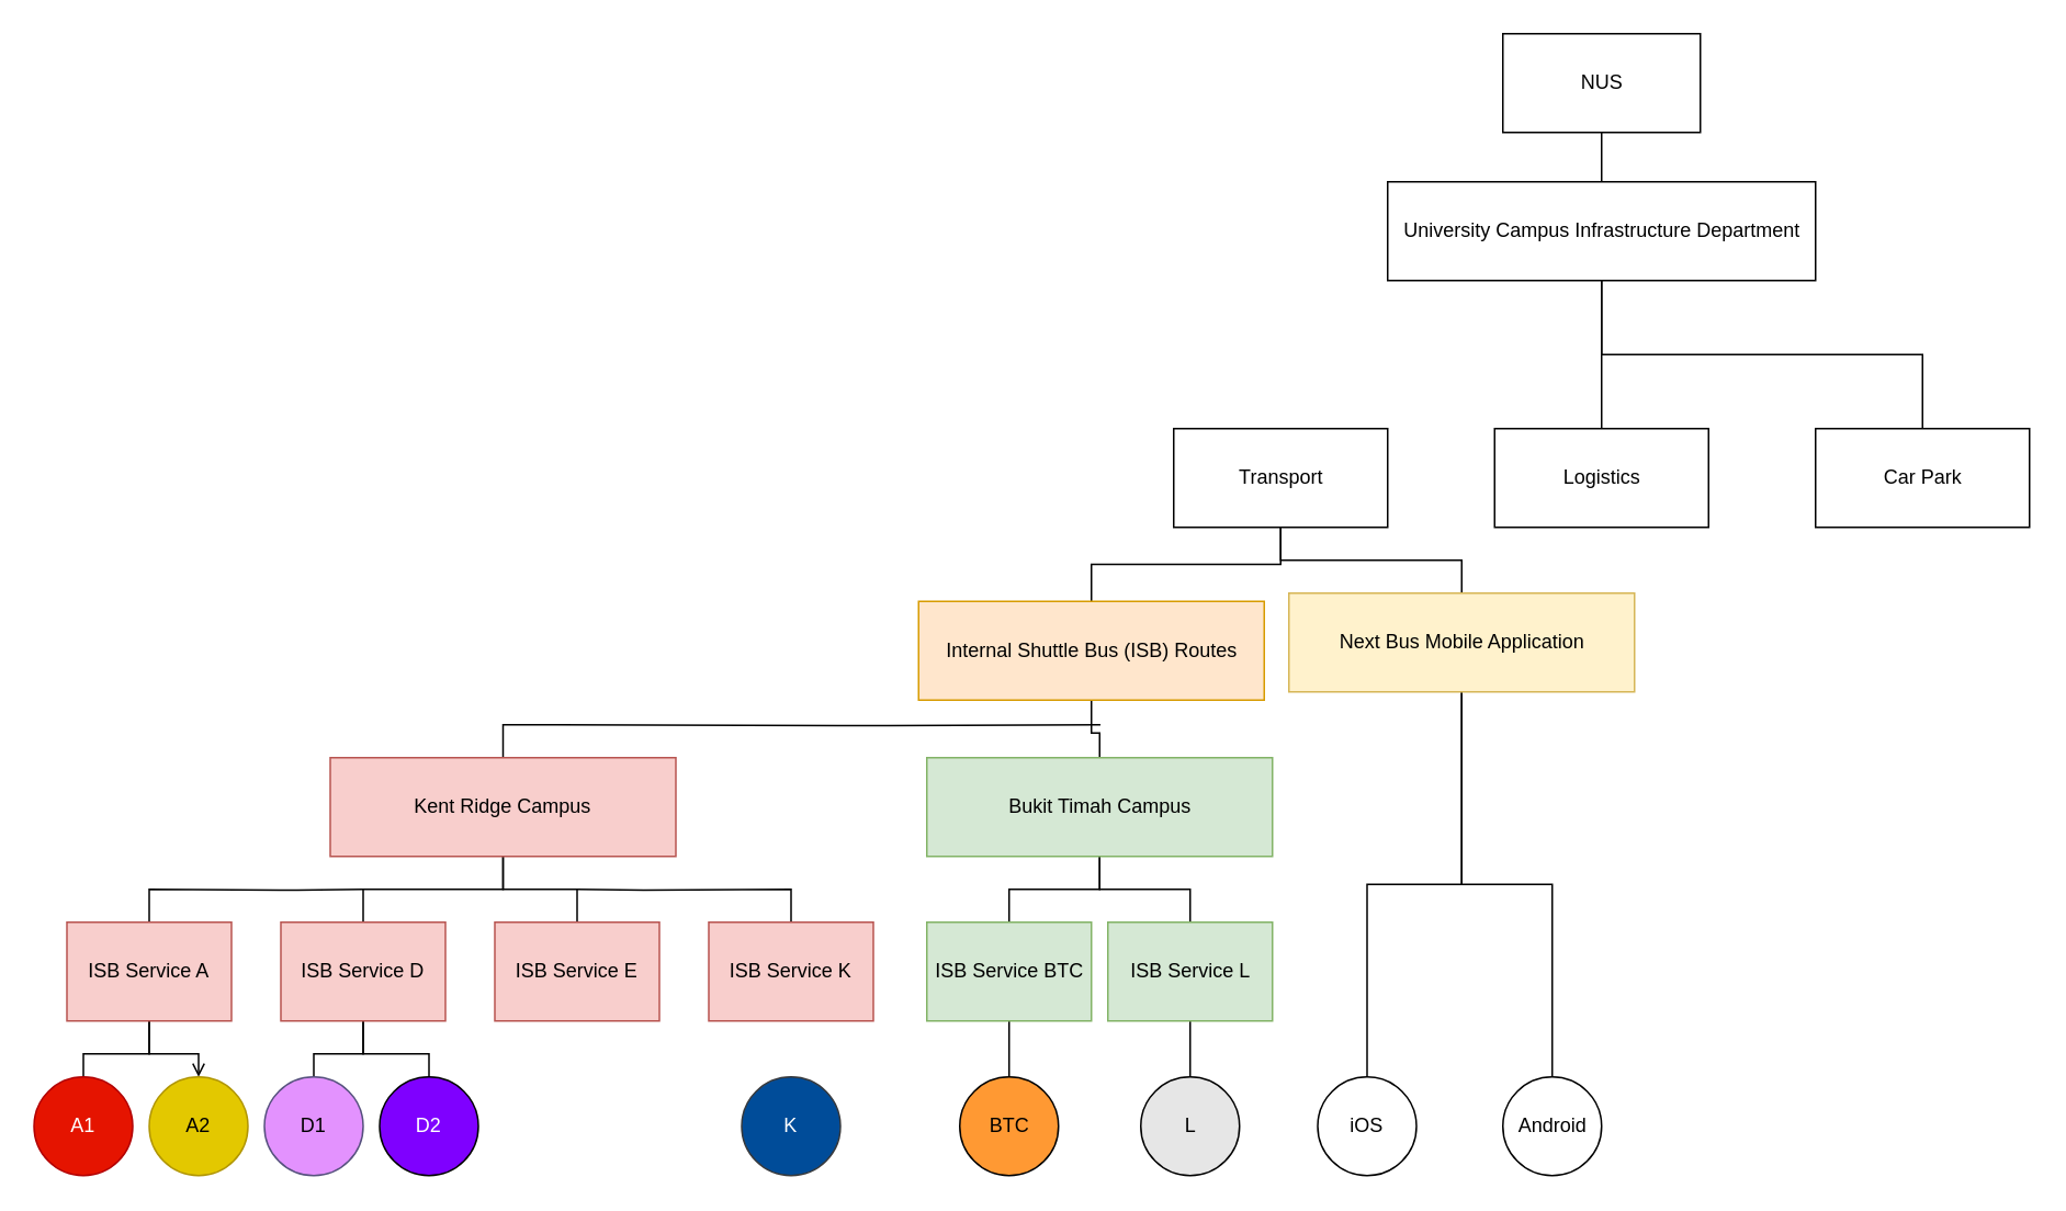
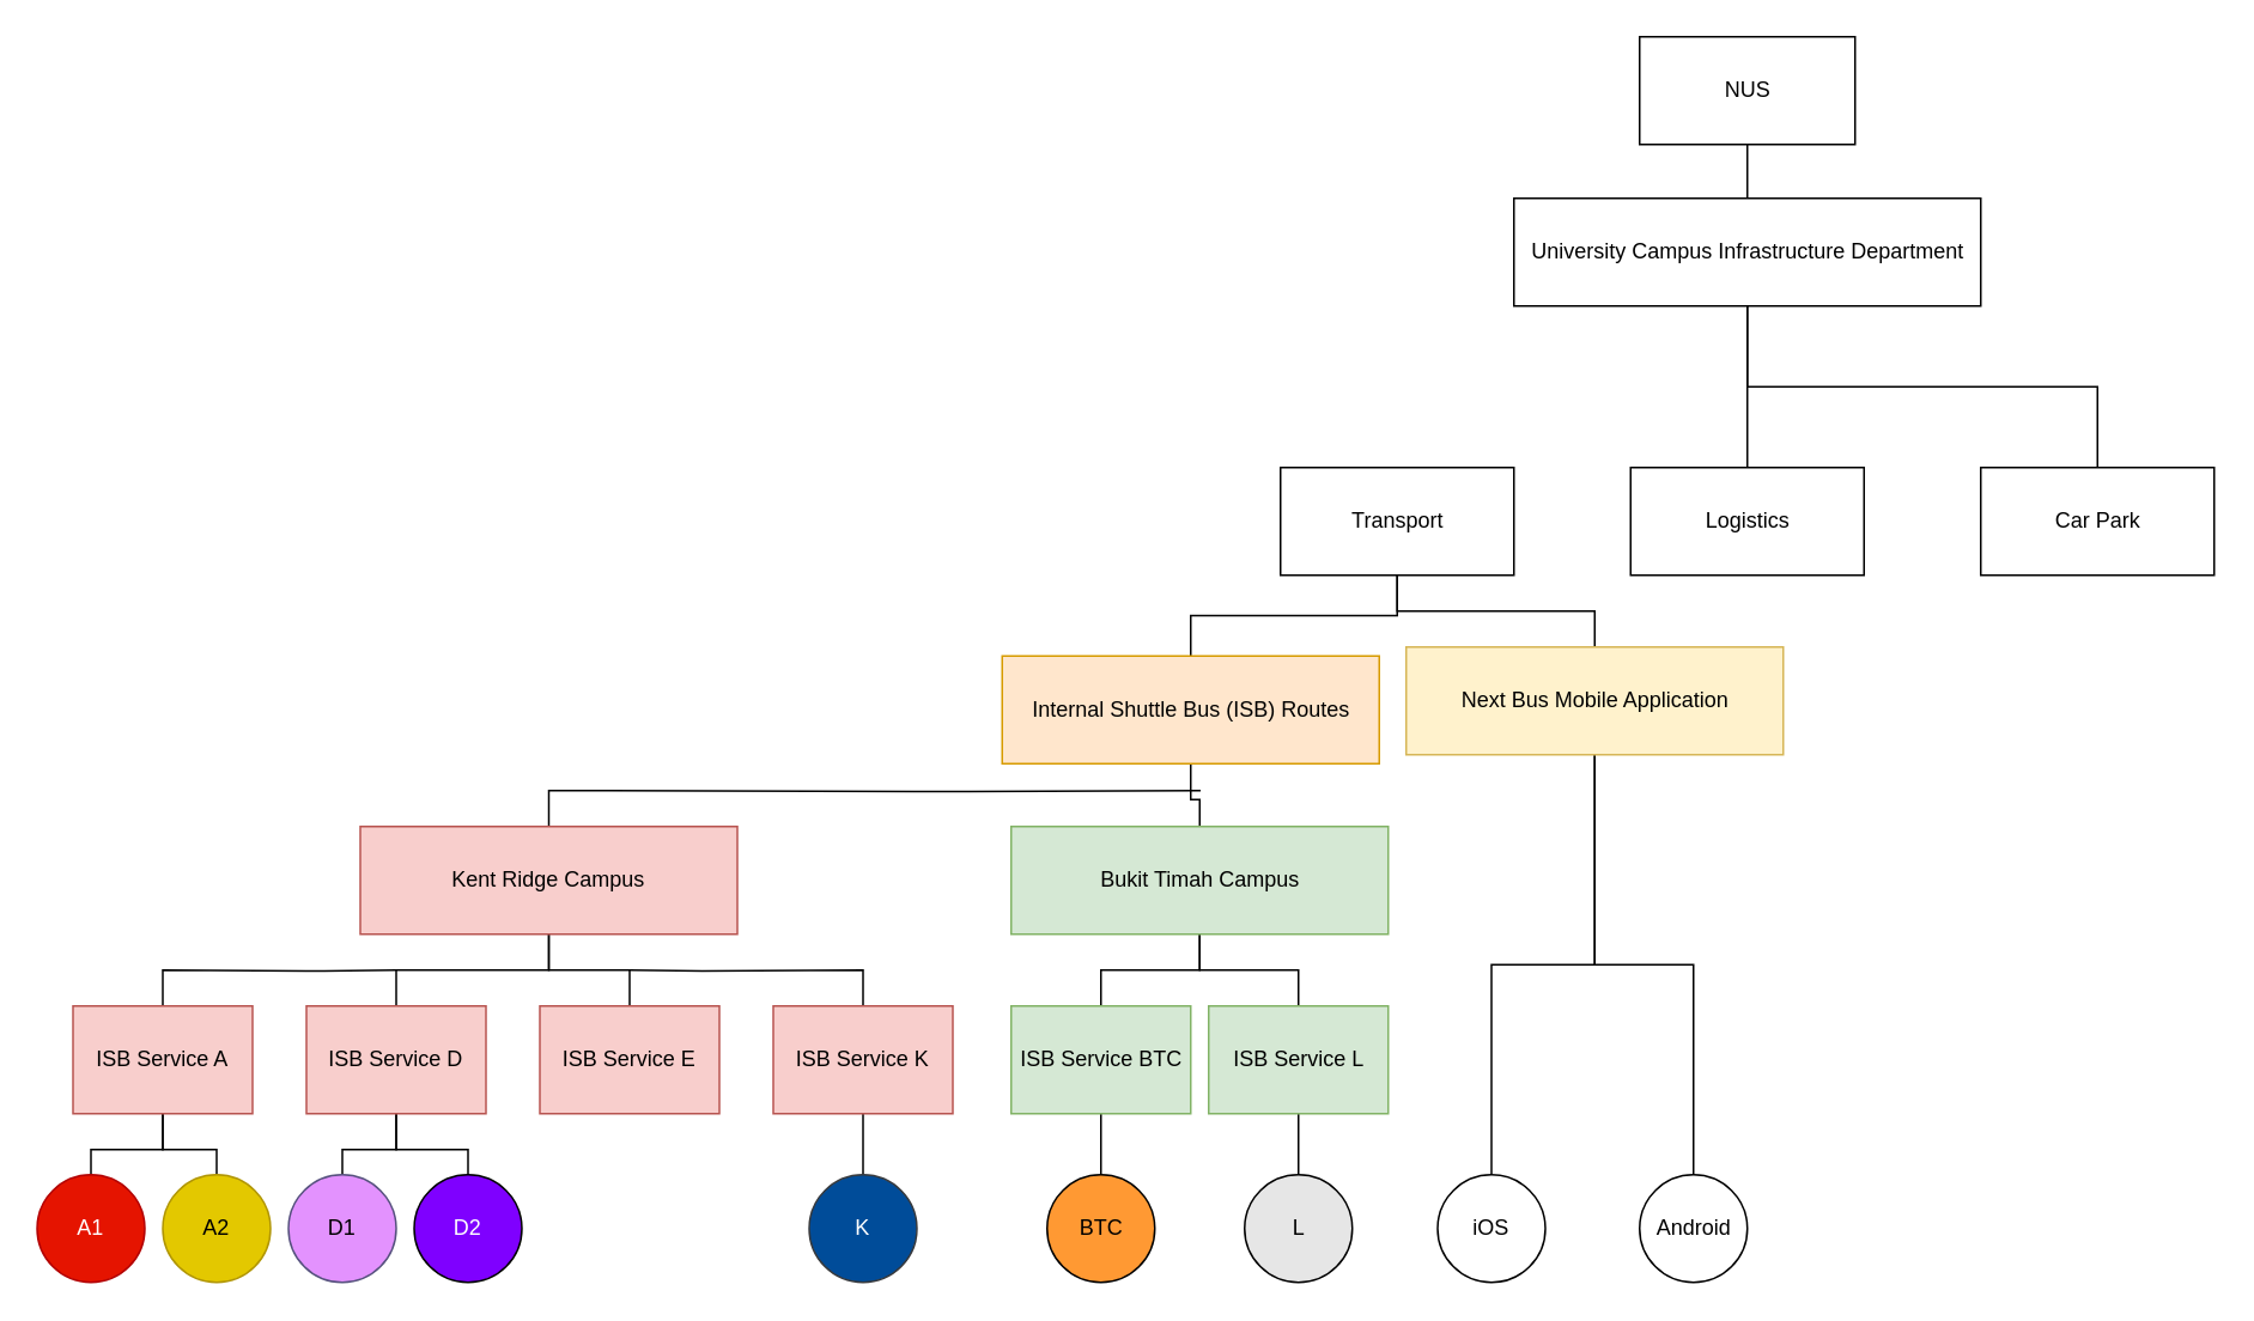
  <mxCell id="0" />
  <mxCell id="1" parent="0" />
  <mxCell id="2" value="" style="edgeStyle=orthogonalEdgeStyle;rounded=0;orthogonalLoop=1;jettySize=auto;html=1;endArrow=none;endFill=0;" edge="1" parent="1" source="3" target="6"><mxGeometry relative="1" as="geometry" /></mxCell>
  <mxCell id="3" value="NUS" style="rounded=0;whiteSpace=wrap;html=1;" vertex="1" parent="1"><mxGeometry x="912.5" y="20" width="120" height="60" as="geometry" /></mxCell>
  <mxCell id="4" style="edgeStyle=orthogonalEdgeStyle;rounded=0;orthogonalLoop=1;jettySize=auto;html=1;endArrow=none;endFill=0;" edge="1" parent="1" source="6" target="10"><mxGeometry relative="1" as="geometry" /></mxCell>
  <mxCell id="5" style="edgeStyle=orthogonalEdgeStyle;rounded=0;orthogonalLoop=1;jettySize=auto;html=1;entryX=0.5;entryY=0;entryDx=0;entryDy=0;endArrow=none;endFill=0;" edge="1" parent="1" source="6" target="11"><mxGeometry relative="1" as="geometry" /></mxCell>
  <mxCell id="6" value="University Campus Infrastructure Department" style="rounded=0;whiteSpace=wrap;html=1;" vertex="1" parent="1"><mxGeometry x="842.5" y="110" width="260" height="60" as="geometry" /></mxCell>
  <mxCell id="7" style="edgeStyle=orthogonalEdgeStyle;rounded=0;orthogonalLoop=1;jettySize=auto;html=1;entryX=0.5;entryY=0;entryDx=0;entryDy=0;endArrow=none;endFill=0;" edge="1" parent="1" source="9" target="14"><mxGeometry relative="1" as="geometry" /></mxCell>
  <mxCell id="8" style="edgeStyle=orthogonalEdgeStyle;rounded=0;orthogonalLoop=1;jettySize=auto;html=1;entryX=0.5;entryY=0;entryDx=0;entryDy=0;endArrow=none;endFill=0;" edge="1" parent="1" source="9" target="17"><mxGeometry relative="1" as="geometry" /></mxCell>
  <mxCell id="9" value="Transport" style="rounded=0;whiteSpace=wrap;html=1;" vertex="1" parent="1"><mxGeometry x="712.5" y="260" width="130" height="60" as="geometry" /></mxCell>
  <mxCell id="10" value="Logistics" style="rounded=0;whiteSpace=wrap;html=1;" vertex="1" parent="1"><mxGeometry x="907.5" y="260" width="130" height="60" as="geometry" /></mxCell>
  <mxCell id="11" value="Car Park" style="rounded=0;whiteSpace=wrap;html=1;" vertex="1" parent="1"><mxGeometry x="1102.5" y="260" width="130" height="60" as="geometry" /></mxCell>
  <mxCell id="12" style="edgeStyle=orthogonalEdgeStyle;rounded=0;orthogonalLoop=1;jettySize=auto;html=1;endArrow=none;endFill=0;" edge="1" parent="1" target="22"><mxGeometry relative="1" as="geometry"><mxPoint x="668" y="440" as="sourcePoint" /></mxGeometry></mxCell>
  <mxCell id="13" style="edgeStyle=orthogonalEdgeStyle;rounded=0;orthogonalLoop=1;jettySize=auto;html=1;entryX=0.5;entryY=0;entryDx=0;entryDy=0;endArrow=none;endFill=0;" edge="1" parent="1" source="14" target="25"><mxGeometry relative="1" as="geometry" /></mxCell>
  <mxCell id="14" value="Internal Shuttle Bus (ISB) Routes" style="rounded=0;whiteSpace=wrap;html=1;fillColor=#ffe6cc;strokeColor=#d79b00;" vertex="1" parent="1"><mxGeometry x="557.5" y="365" width="210" height="60" as="geometry" /></mxCell>
  <mxCell id="15" style="edgeStyle=orthogonalEdgeStyle;rounded=0;orthogonalLoop=1;jettySize=auto;html=1;entryX=0.5;entryY=0;entryDx=0;entryDy=0;endArrow=none;endFill=0;" edge="1" parent="1" source="17" target="46"><mxGeometry relative="1" as="geometry" /></mxCell>
  <mxCell id="16" style="edgeStyle=orthogonalEdgeStyle;rounded=0;orthogonalLoop=1;jettySize=auto;html=1;endArrow=none;endFill=0;" edge="1" parent="1" source="17" target="47"><mxGeometry relative="1" as="geometry" /></mxCell>
  <mxCell id="17" value="Next Bus Mobile Application" style="rounded=0;whiteSpace=wrap;html=1;fillColor=#fff2cc;strokeColor=#d6b656;" vertex="1" parent="1"><mxGeometry x="782.5" y="360" width="210" height="60" as="geometry" /></mxCell>
  <mxCell id="18" style="edgeStyle=orthogonalEdgeStyle;rounded=0;orthogonalLoop=1;jettySize=auto;html=1;entryX=0.5;entryY=0;entryDx=0;entryDy=0;endArrow=none;endFill=0;" edge="1" parent="1" source="22" target="31"><mxGeometry relative="1" as="geometry" /></mxCell>
  <mxCell id="19" style="edgeStyle=orthogonalEdgeStyle;rounded=0;orthogonalLoop=1;jettySize=auto;html=1;entryX=0.5;entryY=0;entryDx=0;entryDy=0;endArrow=none;endFill=0;" edge="1" parent="1" source="22" target="32"><mxGeometry relative="1" as="geometry" /></mxCell>
  <mxCell id="20" style="edgeStyle=orthogonalEdgeStyle;rounded=0;orthogonalLoop=1;jettySize=auto;html=1;entryX=0.5;entryY=0;entryDx=0;entryDy=0;endArrow=none;endFill=0;" edge="1" parent="1" target="34"><mxGeometry relative="1" as="geometry"><mxPoint x="350" y="540" as="sourcePoint" /></mxGeometry></mxCell>
  <mxCell id="21" style="edgeStyle=orthogonalEdgeStyle;rounded=0;orthogonalLoop=1;jettySize=auto;html=1;entryX=0.5;entryY=0;entryDx=0;entryDy=0;endArrow=none;endFill=0;" edge="1" parent="1" target="28"><mxGeometry relative="1" as="geometry"><mxPoint x="220" y="540" as="sourcePoint" /></mxGeometry></mxCell>
  <mxCell id="22" value="Kent Ridge Campus" style="rounded=0;whiteSpace=wrap;html=1;fillColor=#f8cecc;strokeColor=#b85450;" vertex="1" parent="1"><mxGeometry x="200" y="460" width="210" height="60" as="geometry" /></mxCell>
  <mxCell id="23" style="edgeStyle=orthogonalEdgeStyle;rounded=0;orthogonalLoop=1;jettySize=auto;html=1;entryX=0.5;entryY=0;entryDx=0;entryDy=0;endArrow=none;endFill=0;" edge="1" parent="1" source="25" target="36"><mxGeometry relative="1" as="geometry" /></mxCell>
  <mxCell id="24" style="edgeStyle=orthogonalEdgeStyle;rounded=0;orthogonalLoop=1;jettySize=auto;html=1;endArrow=none;endFill=0;" edge="1" parent="1" source="25" target="38"><mxGeometry relative="1" as="geometry" /></mxCell>
  <mxCell id="25" value="Bukit Timah Campus" style="rounded=0;whiteSpace=wrap;html=1;fillColor=#d5e8d4;strokeColor=#82b366;" vertex="1" parent="1"><mxGeometry x="562.5" y="460" width="210" height="60" as="geometry" /></mxCell>
  <mxCell id="26" style="edgeStyle=orthogonalEdgeStyle;rounded=0;orthogonalLoop=1;jettySize=auto;html=1;endArrow=none;endFill=0;" edge="1" parent="1" source="28" target="39"><mxGeometry relative="1" as="geometry" /></mxCell>
- <mxCell id="27" style="edgeStyle=orthogonalEdgeStyle;rounded=0;orthogonalLoop=1;jettySize=auto;html=1;endArrow=open;endFill=0;" edge="1" parent="1" source="28" target="40"><mxGeometry relative="1" as="geometry" /></mxCell>
+ <mxCell id="27" style="edgeStyle=orthogonalEdgeStyle;rounded=0;orthogonalLoop=1;jettySize=auto;html=1;endArrow=none;endFill=0;" edge="1" parent="1" source="28" target="40"><mxGeometry relative="1" as="geometry" /></mxCell>
  <mxCell id="28" value="ISB Service A" style="rounded=0;whiteSpace=wrap;html=1;fillColor=#f8cecc;strokeColor=#b85450;" vertex="1" parent="1"><mxGeometry x="40" y="560" width="100" height="60" as="geometry" /></mxCell>
  <mxCell id="29" style="edgeStyle=orthogonalEdgeStyle;rounded=0;orthogonalLoop=1;jettySize=auto;html=1;entryX=0.5;entryY=0;entryDx=0;entryDy=0;endArrow=none;endFill=0;" edge="1" parent="1" source="31" target="41"><mxGeometry relative="1" as="geometry" /></mxCell>
  <mxCell id="30" style="edgeStyle=orthogonalEdgeStyle;rounded=0;orthogonalLoop=1;jettySize=auto;html=1;entryX=0.5;entryY=0;entryDx=0;entryDy=0;endArrow=none;endFill=0;" edge="1" parent="1" source="31" target="42"><mxGeometry relative="1" as="geometry" /></mxCell>
  <mxCell id="31" value="ISB Service D" style="rounded=0;whiteSpace=wrap;html=1;fillColor=#f8cecc;strokeColor=#b85450;" vertex="1" parent="1"><mxGeometry x="170" y="560" width="100" height="60" as="geometry" /></mxCell>
  <mxCell id="32" value="ISB Service E" style="rounded=0;whiteSpace=wrap;html=1;fillColor=#f8cecc;strokeColor=#b85450;" vertex="1" parent="1"><mxGeometry x="300" y="560" width="100" height="60" as="geometry" /></mxCell>
+ <mxCell id="33" style="edgeStyle=orthogonalEdgeStyle;rounded=0;orthogonalLoop=1;jettySize=auto;html=1;entryX=0.5;entryY=0;entryDx=0;entryDy=0;endArrow=none;endFill=0;" edge="1" parent="1" source="34" target="43"><mxGeometry relative="1" as="geometry" /></mxCell>
  <mxCell id="34" value="ISB Service K" style="rounded=0;whiteSpace=wrap;html=1;fillColor=#f8cecc;strokeColor=#b85450;" vertex="1" parent="1"><mxGeometry x="430" y="560" width="100" height="60" as="geometry" /></mxCell>
  <mxCell id="35" style="edgeStyle=orthogonalEdgeStyle;rounded=0;orthogonalLoop=1;jettySize=auto;html=1;entryX=0.5;entryY=0;entryDx=0;entryDy=0;endArrow=none;endFill=0;" edge="1" parent="1" source="36" target="44"><mxGeometry relative="1" as="geometry" /></mxCell>
  <mxCell id="36" value="ISB Service BTC" style="rounded=0;whiteSpace=wrap;html=1;fillColor=#d5e8d4;strokeColor=#82b366;" vertex="1" parent="1"><mxGeometry x="562.5" y="560" width="100" height="60" as="geometry" /></mxCell>
  <mxCell id="37" style="edgeStyle=orthogonalEdgeStyle;rounded=0;orthogonalLoop=1;jettySize=auto;html=1;entryX=0.5;entryY=0;entryDx=0;entryDy=0;endArrow=none;endFill=0;" edge="1" parent="1" source="38" target="45"><mxGeometry relative="1" as="geometry" /></mxCell>
  <mxCell id="38" value="ISB Service L" style="rounded=0;whiteSpace=wrap;html=1;fillColor=#d5e8d4;strokeColor=#82b366;" vertex="1" parent="1"><mxGeometry x="672.5" y="560" width="100" height="60" as="geometry" /></mxCell>
  <mxCell id="39" value="A1" style="ellipse;whiteSpace=wrap;html=1;aspect=fixed;fillColor=#e51400;fontColor=#ffffff;strokeColor=#B20000;" vertex="1" parent="1"><mxGeometry x="20" y="654" width="60" height="60" as="geometry" /></mxCell>
  <mxCell id="40" value="A2" style="ellipse;whiteSpace=wrap;html=1;aspect=fixed;fillColor=#e3c800;fontColor=#000000;strokeColor=#B09500;" vertex="1" parent="1"><mxGeometry x="90" y="654" width="60" height="60" as="geometry" /></mxCell>
  <mxCell id="41" value="D1" style="ellipse;whiteSpace=wrap;html=1;aspect=fixed;fillColor=#E392FE;strokeColor=#56517e;" vertex="1" parent="1"><mxGeometry x="160" y="654" width="60" height="60" as="geometry" /></mxCell>
  <mxCell id="42" value="&lt;font color=&quot;#ffffff&quot;&gt;D2&lt;/font&gt;" style="ellipse;whiteSpace=wrap;html=1;aspect=fixed;fillColor=#7F00FF;" vertex="1" parent="1"><mxGeometry x="230" y="654" width="60" height="60" as="geometry" /></mxCell>
  <mxCell id="43" value="&lt;font color=&quot;#ffffff&quot;&gt;K&lt;/font&gt;" style="ellipse;whiteSpace=wrap;html=1;aspect=fixed;fillColor=#004C99;strokeColor=#36393d;" vertex="1" parent="1"><mxGeometry x="450" y="654" width="60" height="60" as="geometry" /></mxCell>
  <mxCell id="44" value="BTC" style="ellipse;whiteSpace=wrap;html=1;aspect=fixed;fillColor=#FF9933;" vertex="1" parent="1"><mxGeometry x="582.5" y="654" width="60" height="60" as="geometry" /></mxCell>
  <mxCell id="45" value="L" style="ellipse;whiteSpace=wrap;html=1;aspect=fixed;fillColor=#E6E6E6;" vertex="1" parent="1"><mxGeometry x="692.5" y="654" width="60" height="60" as="geometry" /></mxCell>
  <mxCell id="46" value="iOS" style="ellipse;whiteSpace=wrap;html=1;aspect=fixed;fillColor=#FFFFFF;" vertex="1" parent="1"><mxGeometry x="800" y="654" width="60" height="60" as="geometry" /></mxCell>
  <mxCell id="47" value="Android" style="ellipse;whiteSpace=wrap;html=1;aspect=fixed;fillColor=#FFFFFF;" vertex="1" parent="1"><mxGeometry x="912.5" y="654" width="60" height="60" as="geometry" /></mxCell>
